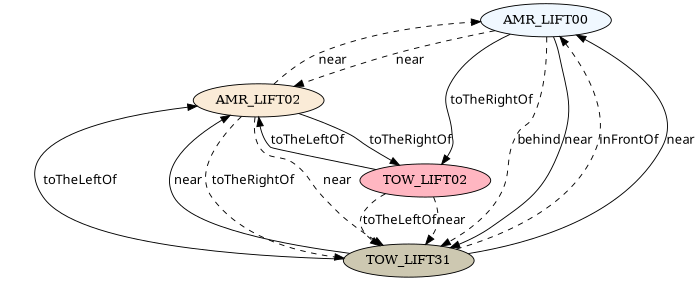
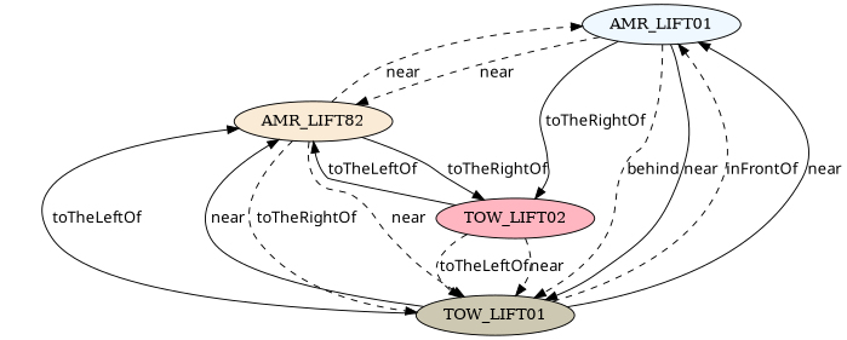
  digraph {
    node [shape=ellipse style=filled]
    edge [color=black fontname=Sans style=dashed]
-   n1 [fillcolor=aliceblue label=AMR_LIFT00]
-   n2 [fillcolor=antiquewhite label=AMR_LIFT02]
-   n3 [fillcolor=cornsilk3 label=TOW_LIFT31]
+   n1 [fillcolor=aliceblue label=AMR_LIFT01]
+   n2 [fillcolor=antiquewhite label=AMR_LIFT82]
+   n3 [fillcolor=cornsilk3 label=TOW_LIFT01]
    n4 [fillcolor=lightpink label=TOW_LIFT02]
    n1 -> n2 [label=near]
    n1 -> n3 [label=behind]
    n1 -> n3 [label=near style=solid]
    n1 -> n4 [label=toTheRightOf style=solid]
    n2 -> n1 [label=near]
    n2 -> n3 [label=toTheRightOf]
    n2 -> n3 [label=near]
    n2 -> n4 [label=toTheRightOf style=solid]
    n3 -> n1 [label=inFrontOf]
    n3 -> n1 [label=near style=solid]
    n3 -> n2 [label=toTheLeftOf style=solid]
    n3 -> n2 [label=near style=solid]
    n4 -> n2 [label=toTheLeftOf style=solid]
    n4 -> n3 [label=toTheLeftOf]
    n4 -> n3 [label=near]
  }
